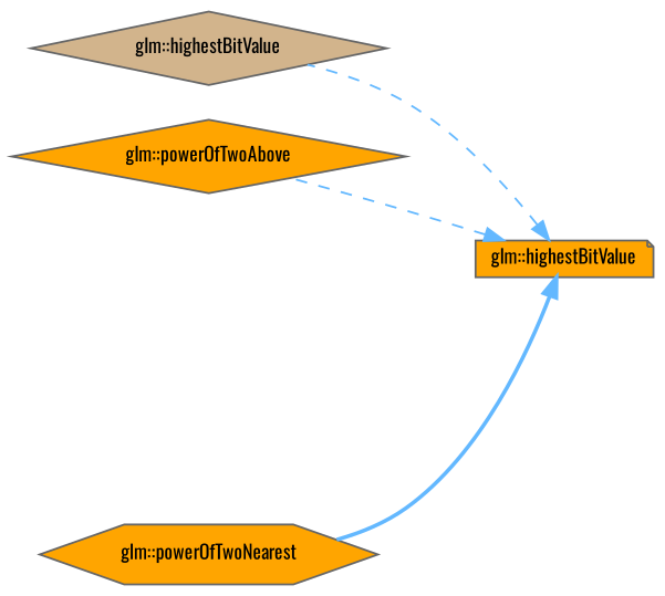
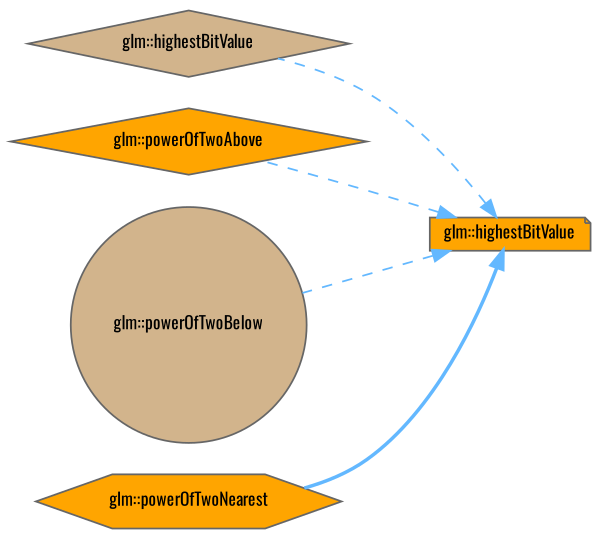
  digraph {
    rankdir=RL
    fontname=Oswald
    node [color=grey40 fillcolor=orange fontname=Oswald fontsize=10 shape=diamond style=filled]
    edge [color=steelblue1 dir=back fontname=Oswald fontsize=10 labelfontname=Helvetica labelfontsize=10 style=dashed]
    n1 [color=gray40 fontcolor=black height=0.2 label="glm::highestBitValue" shape=note width=0.4]
    n2 [fillcolor=tan height=0.2 label="glm::highestBitValue" width=0.4]
    n3 [height=0.2 label="glm::powerOfTwoAbove" width=0.4]
+   n4 [fillcolor=tan height=0.2 label="glm::powerOfTwoBelow" shape=circle width=0.4]
    n5 [height=0.2 label="glm::powerOfTwoNearest" shape=hexagon width=0.4]
    n1 -> n2
    n1 -> n3
+   n1 -> n4
    n1 -> n5 [style=bold]
  }
